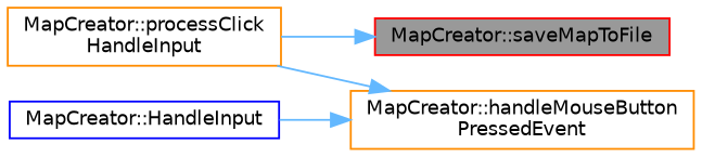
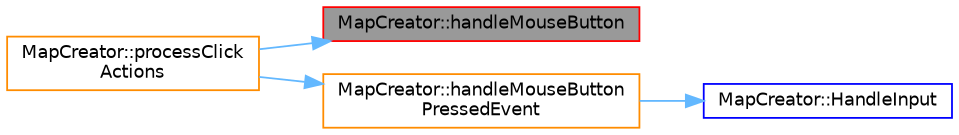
  digraph {
    rankdir=RL
    node [color=darkorange fillcolor=white fontname=Helvetica fontsize=10 shape=box style=filled]
    edge [color=steelblue1 dir=back fontname=Helvetica fontsize=10 labelfontname=Helvetica labelfontsize=10 style=solid]
-   n1 [color=red fillcolor=grey60 fontcolor=black height=0.2 label="MapCreator::saveMapToFile" width=0.4]
-   n2 [height=0.2 label="MapCreator::processClick\lHandleInput" width=0.4]
+   n1 [color=red fillcolor=grey60 fontcolor=black height=0.2 label="MapCreator::handleMouseButton" width=0.4]
+   n2 [height=0.2 label="MapCreator::processClick\lActions" width=0.4]
    n3 [height=0.2 label="MapCreator::handleMouseButton\lPressedEvent" width=0.4]
    n4 [color=blue height=0.2 label="MapCreator::HandleInput" width=0.4]
    n1 -> n2
    n3 -> n2
-   n3 -> n4
+   n4 -> n3
  }
